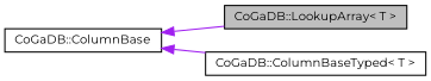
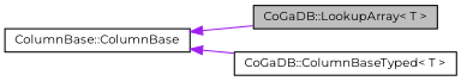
  digraph {
    fontname=Montserrat
    rankdir=LR
    node [color=black fillcolor=white fontname=Montserrat fontsize=10 shape=record style=filled]
    edge [color=purple dir=back fontname=Montserrat fontsize=10 labelfontname=Helvetica labelfontsize=10 style=solid]
    n1 [fillcolor=grey75 fontcolor=black height=0.2 label="CoGaDB::LookupArray\< T \>" width=0.4]
    n2 [height=0.2 label="CoGaDB::ColumnBaseTyped\< T \>" width=0.4]
-   n3 [height=0.2 label="CoGaDB::ColumnBase" width=0.4]
+   n3 [height=0.2 label="ColumnBase::ColumnBase" width=0.4]
    n3 -> n1
    n3 -> n2
  }
